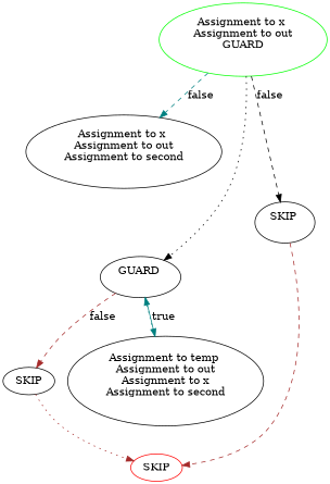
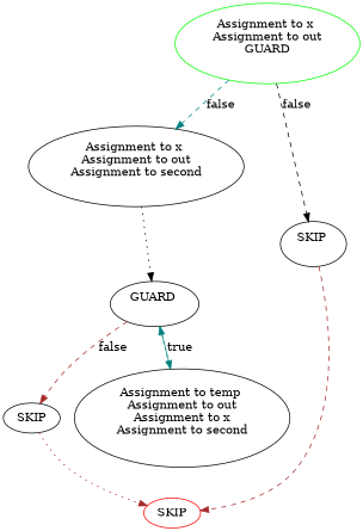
  digraph {
    edge [color=teal style=dashed]
    n1 [color=green label="Assignment to x \n Assignment to out \n GUARD \n " shape=ellipse]
    n2 [label="Assignment to x \n Assignment to out \n Assignment to second \n "]
    n3 [label="SKIP \n "]
    n4 [label="GUARD \n "]
    n5 [color=red label=SKIP shape=ellipse]
    n6 [label="Assignment to temp \n Assignment to out \n Assignment to x \n Assignment to second \n "]
    n7 [label=SKIP]
    n1 -> n2 [label=false]
    n1 -> n3 [color=black label=false]
-   n1 -> n4 [color=black style=dotted]
+   n2 -> n4 [color=black style=dotted]
    n3 -> n5 [color=brown]
    n4 -> n6 [label=true style=solid]
    n4 -> n7 [color=brown label=false]
    n6 -> n4 [style=dotted]
    n7 -> n5 [color=brown style=dotted]
  }
